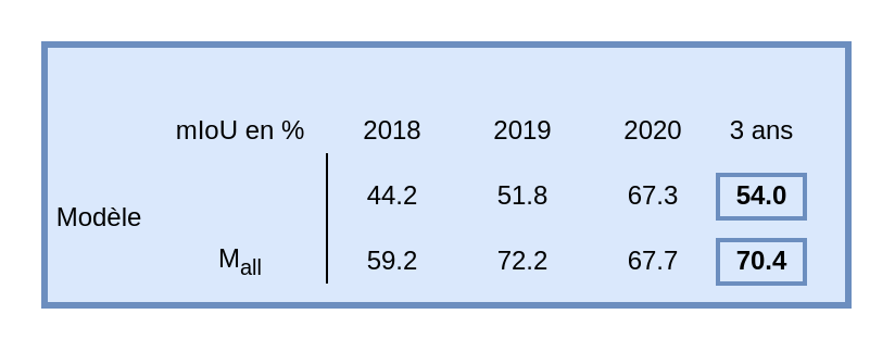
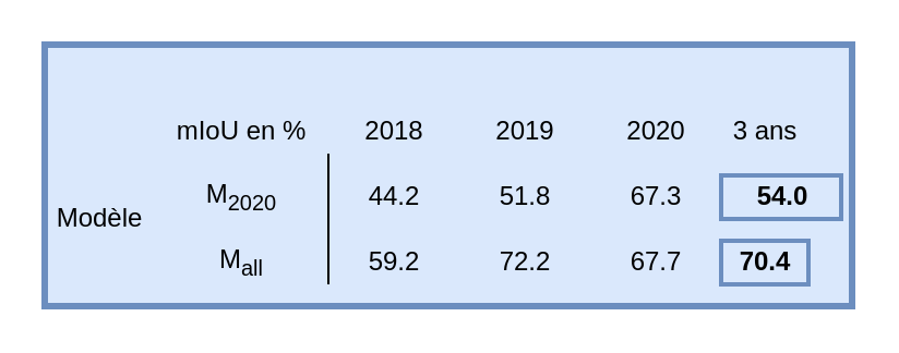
  <mxCell id="0" />
  <mxCell id="1" parent="0" />
  <mxCell id="2" value="" style="rounded=0;whiteSpace=wrap;html=1;labelBackgroundColor=none;strokeColor=#6c8ebf;strokeWidth=3;fillColor=#dae8fc;" vertex="1" parent="1"><mxGeometry x="20" y="20" width="370" height="120" as="geometry" /></mxCell>
  <mxCell id="3" value="Modèle" style="text;html=1;align=center;verticalAlign=middle;resizable=0;points=[];autosize=1;strokeColor=none;" vertex="1" parent="1"><mxGeometry x="20" y="90" width="50" height="20" as="geometry" /></mxCell>
  <mxCell id="4" value="2018" style="text;html=1;align=center;verticalAlign=middle;resizable=0;points=[];autosize=1;strokeColor=none;" vertex="1" parent="1"><mxGeometry x="160" y="50" width="40" height="20" as="geometry" /></mxCell>
  <mxCell id="5" value="&lt;div&gt;2019&lt;/div&gt;" style="text;html=1;align=center;verticalAlign=middle;resizable=0;points=[];autosize=1;strokeColor=none;" vertex="1" parent="1"><mxGeometry x="220" y="50" width="40" height="20" as="geometry" /></mxCell>
  <mxCell id="6" value="&lt;div&gt;2020&lt;/div&gt;" style="text;html=1;align=center;verticalAlign=middle;resizable=0;points=[];autosize=1;strokeColor=none;" vertex="1" parent="1"><mxGeometry x="280" y="50" width="40" height="20" as="geometry" /></mxCell>
  <mxCell id="7" value="3 ans" style="text;html=1;align=center;verticalAlign=middle;resizable=0;points=[];autosize=1;strokeColor=none;" vertex="1" parent="1"><mxGeometry x="330" y="50" width="40" height="20" as="geometry" /></mxCell>
+ <mxCell id="8" value="&lt;div&gt;M&lt;sub&gt;2020&lt;/sub&gt;&lt;/div&gt;" style="text;html=1;align=center;verticalAlign=middle;resizable=0;points=[];autosize=1;strokeColor=none;" vertex="1" parent="1"><mxGeometry x="85" y="80" width="50" height="20" as="geometry" /></mxCell>
  <mxCell id="9" value="M&lt;sub&gt;all&lt;/sub&gt;" style="text;html=1;align=center;verticalAlign=middle;resizable=0;points=[];autosize=1;strokeColor=none;" vertex="1" parent="1"><mxGeometry x="90" y="110" width="40" height="20" as="geometry" /></mxCell>
  <mxCell id="10" value="44.2" style="text;html=1;align=center;verticalAlign=middle;resizable=0;points=[];autosize=1;strokeWidth=2;fillColor=#dae8fc;" vertex="1" parent="1"><mxGeometry x="160" y="80" width="40" height="20" as="geometry" /></mxCell>
  <mxCell id="11" value="51.8" style="text;html=1;align=center;verticalAlign=middle;resizable=0;points=[];autosize=1;strokeColor=none;" vertex="1" parent="1"><mxGeometry x="220" y="80" width="40" height="20" as="geometry" /></mxCell>
  <mxCell id="12" value="67.3" style="text;html=1;align=center;verticalAlign=middle;resizable=0;points=[];autosize=1;fontStyle=0;labelBorderColor=none;strokeWidth=2;" vertex="1" parent="1"><mxGeometry x="280" y="80" width="40" height="20" as="geometry" /></mxCell>
- <mxCell id="13" value="&lt;b&gt;54.0&lt;/b&gt;" style="text;html=1;align=center;verticalAlign=middle;resizable=0;points=[];autosize=1;strokeWidth=2;strokeColor=#6c8ebf;fillColor=#dae8fc;" vertex="1" parent="1"><mxGeometry x="330" y="80" width="40" height="20" as="geometry" /></mxCell>
+ <mxCell id="13" value="&lt;b&gt;54.0&lt;/b&gt;" style="text;html=1;align=center;verticalAlign=middle;resizable=0;points=[];autosize=1;strokeWidth=2;strokeColor=#6c8ebf;fillColor=#dae8fc;" vertex="1" parent="1"><mxGeometry x="330" y="80" width="55" height="20" as="geometry" /></mxCell>
  <mxCell id="14" value="59.2" style="text;html=1;align=center;verticalAlign=middle;resizable=0;points=[];autosize=1;fillColor=#dae8fc;strokeWidth=2;" vertex="1" parent="1"><mxGeometry x="160" y="110" width="40" height="20" as="geometry" /></mxCell>
  <mxCell id="15" value="72.2" style="text;html=1;align=center;verticalAlign=middle;resizable=0;points=[];autosize=1;strokeColor=none;" vertex="1" parent="1"><mxGeometry x="220" y="110" width="40" height="20" as="geometry" /></mxCell>
  <mxCell id="16" value="67.7" style="text;html=1;align=center;verticalAlign=middle;resizable=0;points=[];autosize=1;fontStyle=0;fillColor=#dae8fc;strokeWidth=2;" vertex="1" parent="1"><mxGeometry x="280" y="110" width="40" height="20" as="geometry" /></mxCell>
  <mxCell id="17" value="&lt;b&gt;70.4&lt;/b&gt;" style="text;html=1;align=center;verticalAlign=middle;resizable=0;points=[];autosize=1;fillColor=#dae8fc;strokeColor=#6c8ebf;strokeWidth=2;" vertex="1" parent="1"><mxGeometry x="330" y="110" width="40" height="20" as="geometry" /></mxCell>
  <mxCell id="18" value="mIoU en %" style="text;html=1;align=center;verticalAlign=middle;resizable=0;points=[];autosize=1;strokeColor=none;" vertex="1" parent="1"><mxGeometry x="75" y="50" width="70" height="20" as="geometry" /></mxCell>
  <mxCell id="19" value="" style="endArrow=none;html=1;fontColor=#FF3333;" edge="1" parent="1"><mxGeometry width="50" height="50" relative="1" as="geometry"><mxPoint x="150" y="130" as="sourcePoint" /><mxPoint x="150" y="70" as="targetPoint" /></mxGeometry></mxCell>
